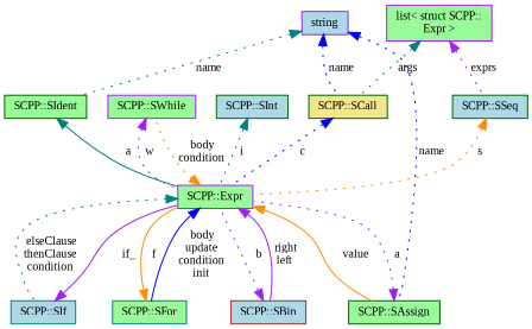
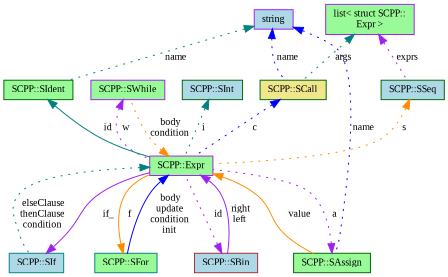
  digraph {
    fontname="Liberation Serif"
    rankdir=TB
    node [color=darkgreen fillcolor=palegreen fontname="Liberation Serif" fontsize=10 shape=record style=filled]
    edge [color=purple dir=back fontname="Liberation Serif" fontsize=10 labelfontname=Helvetica labelfontsize=10 style=dotted]
    n1 [color=purple fontcolor=black height=0.2 label="SCPP::SWhile" width=0.4]
    n2 [color=purple height=0.2 label="SCPP::Expr" width=0.4]
    n3 [color=teal height=0.2 label="SCPP::SFor" width=0.4]
    n4 [color=teal fillcolor=lightblue height=0.2 label="SCPP::SIf" width=0.4]
    n5 [color=brown fillcolor=lightblue height=0.2 label="SCPP::SBin" width=0.4]
    n6 [height=0.2 label="SCPP::SAssign" width=0.4]
    n7 [height=0.2 label="SCPP::SIdent" width=0.4]
    n8 [color=purple fillcolor=lightblue height=0.2 label=string width=0.4]
    n9 [fillcolor=khaki height=0.2 label="SCPP::SCall" width=0.4]
    n10 [fillcolor=lightblue height=0.2 label="SCPP::SSeq" width=0.4]
    n11 [color=purple height=0.2 label="list\< struct SCPP::\lExpr \>" width=0.4]
    n12 [fillcolor=lightblue height=0.2 label="SCPP::SInt" width=0.4]
    n1 -> n2 [label=" w"]
    n2 -> n1 [color=darkorange label=" body\ncondition"]
    n2 -> n3 [color=blue label=" body\nupdate\ncondition\ninit" style=solid]
    n2 -> n4 [color=teal label=" elseClause\nthenClause\ncondition"]
    n2 -> n5 [label=" right\nleft" style=solid]
    n2 -> n6 [color=darkorange label=" value" style=solid]
    n3 -> n2 [color=darkorange label=" f" style=solid]
    n4 -> n2 [label=" if_" style=solid]
-   n5 -> n2 [label=" b"]
+   n5 -> n2 [label=" id"]
    n6 -> n2 [label=" a"]
-   n7 -> n2 [color=teal label=" a" style=solid]
+   n7 -> n2 [color=teal label=" id" style=solid]
    n8 -> n6 [color=blue label=" name"]
    n8 -> n7 [color=teal label=" name"]
    n8 -> n9 [color=blue label=" name"]
    n9 -> n2 [color=blue label=" c"]
    n10 -> n2 [color=darkorange label=" s"]
    n11 -> n9 [color=teal label=" args"]
    n11 -> n10 [label=" exprs"]
    n12 -> n2 [color=teal label=" i"]
  }
